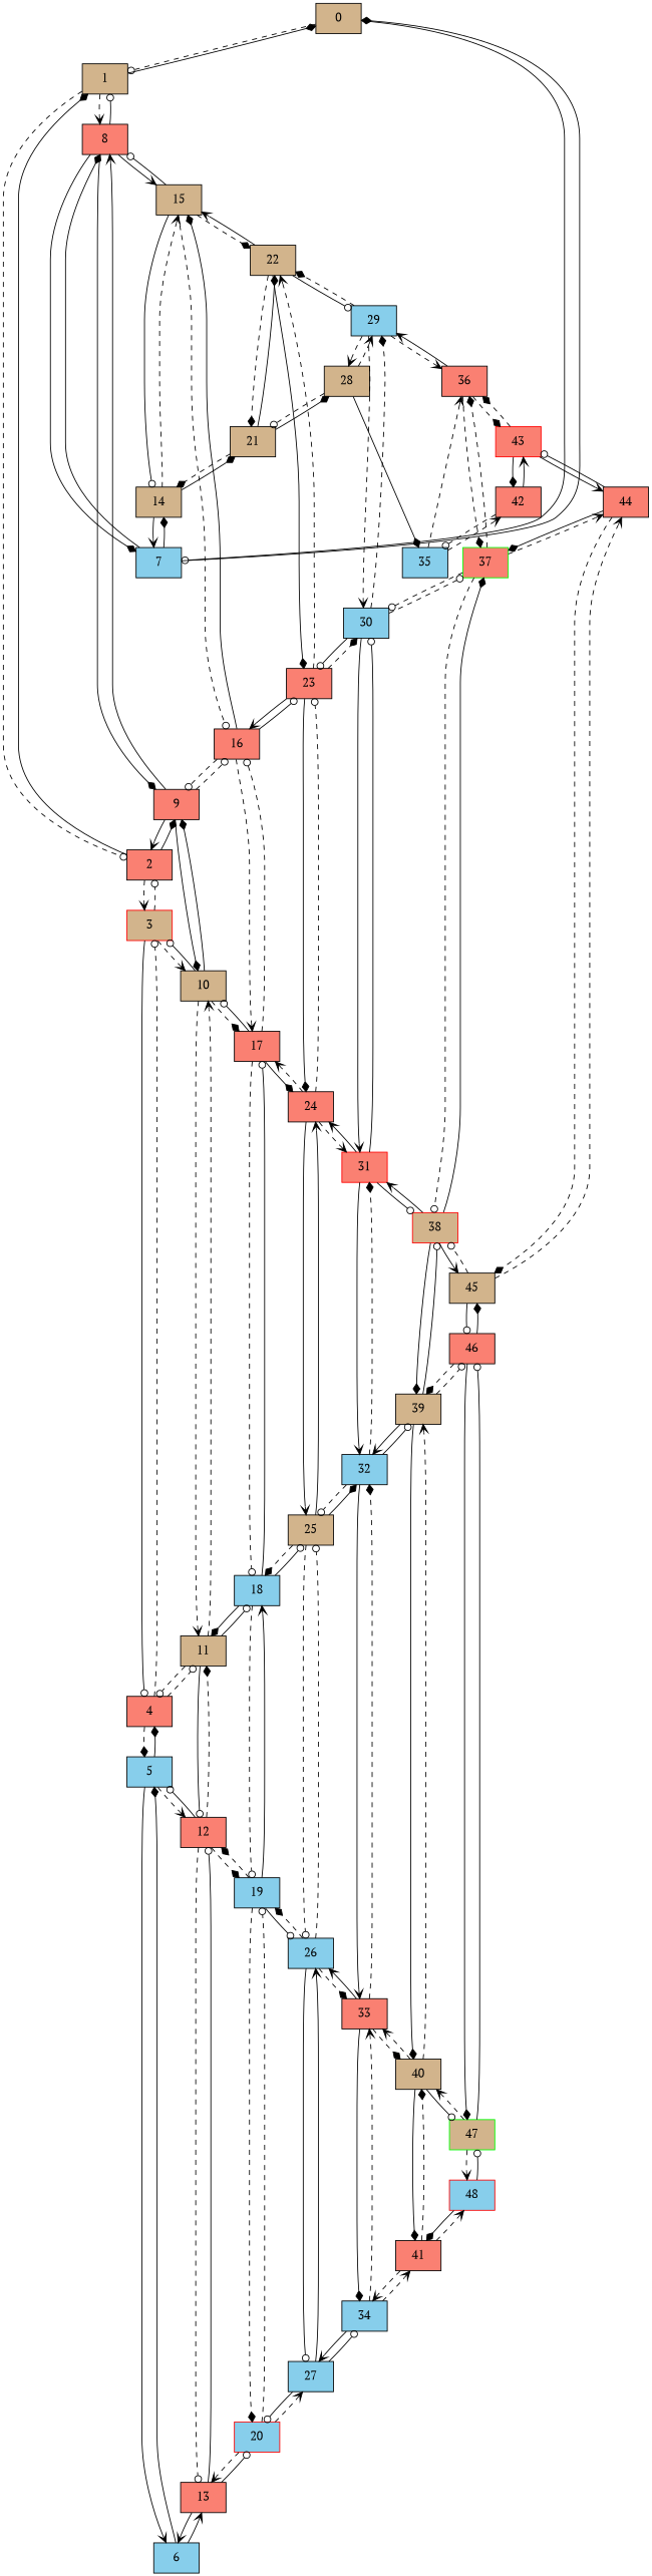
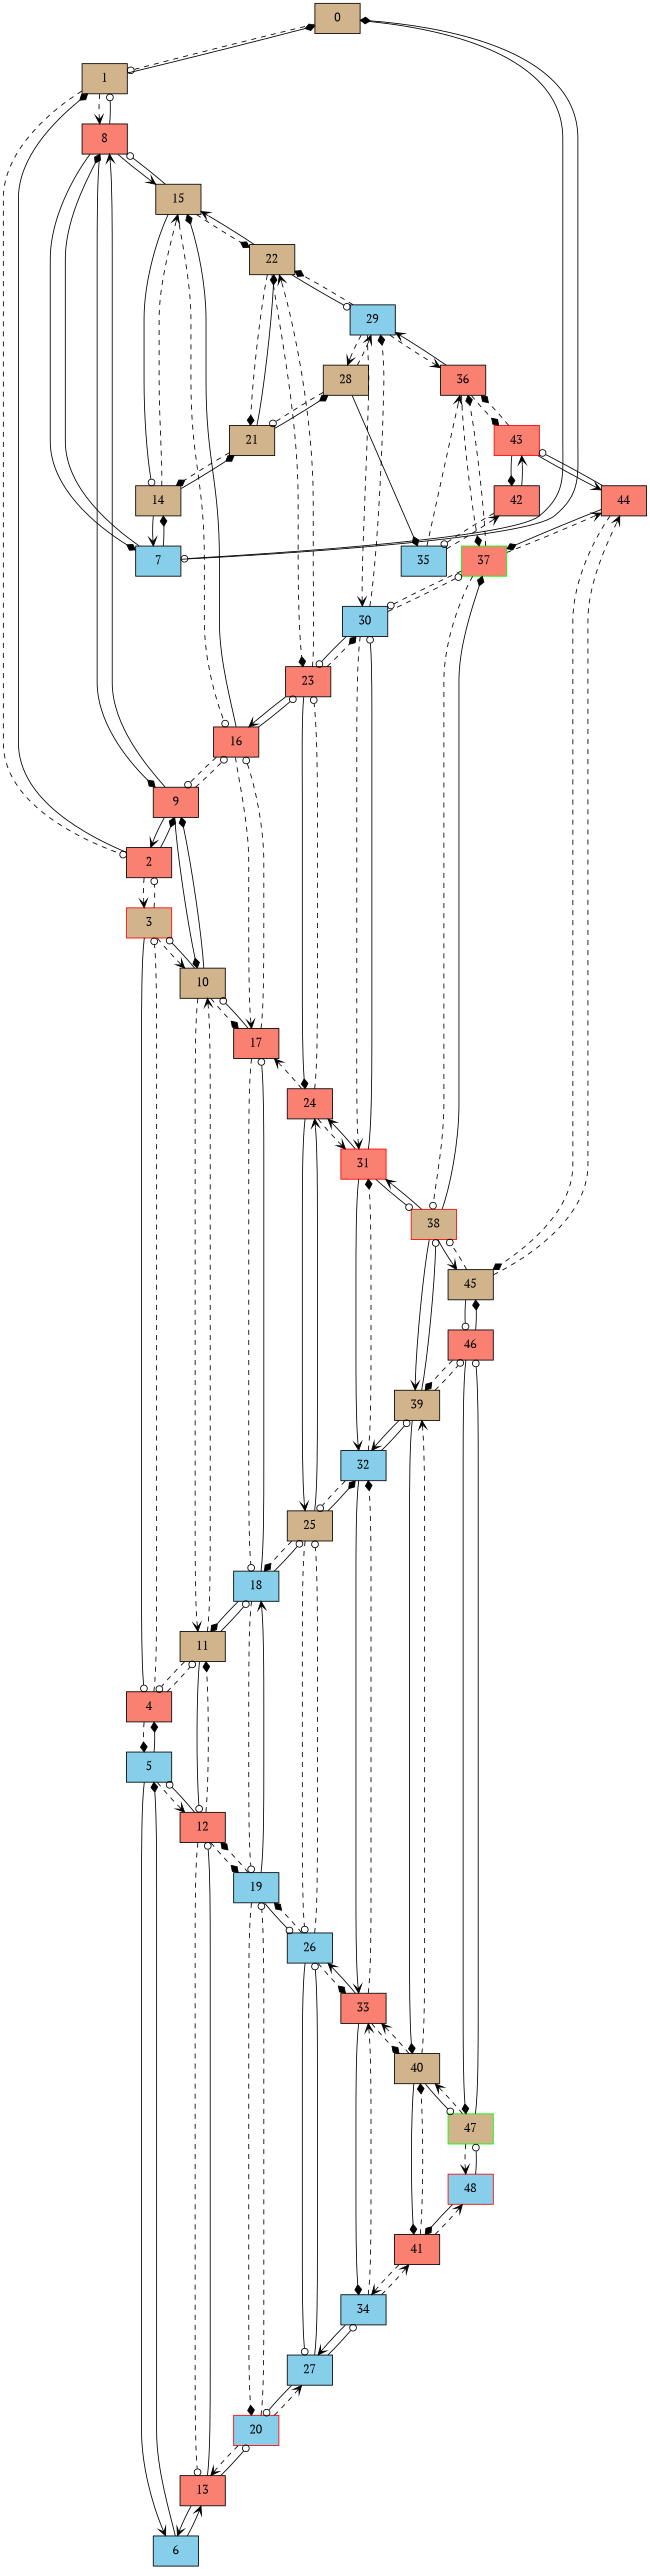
  digraph {
    fontname="PT Serif"
    node [fillcolor=salmon fontname="PT Serif" shape=box style=filled]
    edge [arrowhead=odot fontname="PT Serif" style=solid]
    0 [fillcolor=tan]
    1 [fillcolor=tan]
    7 [fillcolor=skyblue]
    2
    8
    14 [fillcolor=tan]
    3 [color=red fillcolor=tan]
    9
    15 [fillcolor=tan]
    4
    10 [fillcolor=tan]
    16
    5 [fillcolor=skyblue]
    11 [fillcolor=tan]
    17
    6 [fillcolor=skyblue]
    12
    18 [fillcolor=skyblue]
    13
    19 [fillcolor=skyblue]
    20 [color=red fillcolor=skyblue]
    21 [fillcolor=tan]
    22 [fillcolor=tan]
    23
    24
    25 [fillcolor=tan]
    26 [fillcolor=skyblue]
    27 [fillcolor=skyblue]
    28 [fillcolor=tan]
    29 [fillcolor=skyblue]
    30 [fillcolor=skyblue]
    31 [color=red]
    32 [fillcolor=skyblue]
    33
    34 [fillcolor=skyblue]
    35 [fillcolor=skyblue]
    36
    37 [color=green]
    38 [color=red fillcolor=tan]
    39 [fillcolor=tan]
    40 [fillcolor=tan]
    41
    42
    43 [color=red]
    44
    45 [fillcolor=tan]
    46
    47 [color=green fillcolor=tan]
    48 [color=red fillcolor=skyblue]
    0 -> 1 [style=dashed]
    0 -> 7
    1 -> 0 [arrowhead=diamond]
    1 -> 2 [style=dashed]
    1 -> 8 [arrowhead=vee style=dashed]
    7 -> 0 [arrowhead=diamond]
    7 -> 8 [arrowhead=diamond]
    7 -> 14 [arrowhead=diamond]
    2 -> 1 [arrowhead=diamond]
    2 -> 3 [arrowhead=vee style=dashed]
    2 -> 9 [arrowhead=diamond]
    8 -> 1
    8 -> 7 [arrowhead=diamond]
    8 -> 9 [arrowhead=diamond]
    8 -> 15 [arrowhead=vee]
    14 -> 7 [arrowhead=vee]
    14 -> 15 [arrowhead=vee style=dashed]
    14 -> 21 [arrowhead=diamond]
    3 -> 2 [style=dashed]
    3 -> 4
    3 -> 10 [arrowhead=vee style=dashed]
    9 -> 2 [arrowhead=vee]
    9 -> 8 [arrowhead=vee]
    9 -> 10 [arrowhead=diamond]
    9 -> 16 [style=dashed]
    15 -> 8
    15 -> 14
    15 -> 16 [style=dashed]
    15 -> 22 [arrowhead=diamond style=dashed]
    4 -> 3 [style=dashed]
    4 -> 5 [arrowhead=diamond style=dashed]
    4 -> 11 [style=dashed]
    10 -> 3
    10 -> 9 [arrowhead=diamond]
    10 -> 11 [arrowhead=vee style=dashed]
    10 -> 17 [arrowhead=diamond style=dashed]
    16 -> 9 [style=dashed]
    16 -> 15 [arrowhead=diamond]
    16 -> 17 [arrowhead=vee style=dashed]
    16 -> 23
    5 -> 4 [arrowhead=diamond]
    5 -> 6 [arrowhead=vee]
    5 -> 12 [arrowhead=vee style=dashed]
    11 -> 4 [style=dashed]
    11 -> 10 [arrowhead=vee style=dashed]
    11 -> 12
    11 -> 18
    17 -> 10
    17 -> 16 [style=dashed]
    17 -> 18 [style=dashed]
-   17 -> 24 [arrowhead=diamond]
    6 -> 5 [arrowhead=diamond]
    6 -> 13 [arrowhead=vee]
    12 -> 5
    12 -> 11 [arrowhead=diamond style=dashed]
    12 -> 13 [style=dashed]
    12 -> 19 [arrowhead=diamond style=dashed]
    18 -> 11 [arrowhead=diamond]
    18 -> 17
    18 -> 19 [style=dashed]
    18 -> 25
    13 -> 6 [arrowhead=vee]
    13 -> 12
    13 -> 20
    19 -> 12 [arrowhead=diamond style=dashed]
    19 -> 18 [arrowhead=vee]
    19 -> 20 [arrowhead=diamond style=dashed]
    19 -> 26
    20 -> 13 [arrowhead=vee style=dashed]
    20 -> 19 [style=dashed]
    20 -> 27 [arrowhead=vee style=dashed]
    21 -> 14 [arrowhead=diamond style=dashed]
    21 -> 22 [arrowhead=diamond]
    21 -> 28 [arrowhead=diamond]
    22 -> 15 [arrowhead=vee]
    22 -> 21 [arrowhead=diamond style=dashed]
-   22 -> 23 [arrowhead=diamond]
+   22 -> 23 [arrowhead=diamond style=dashed]
    22 -> 29
    23 -> 16 [arrowhead=vee]
    23 -> 22 [arrowhead=vee style=dashed]
    23 -> 24 [arrowhead=diamond]
    23 -> 30 [arrowhead=diamond style=dashed]
    24 -> 17 [arrowhead=vee style=dashed]
    24 -> 23 [style=dashed]
    24 -> 25 [arrowhead=vee]
    24 -> 31 [arrowhead=vee style=dashed]
    25 -> 18 [arrowhead=diamond style=dashed]
    25 -> 24 [arrowhead=vee]
    25 -> 26 [style=dashed]
    25 -> 32 [arrowhead=diamond]
    26 -> 19 [arrowhead=diamond style=dashed]
    26 -> 25 [style=dashed]
    26 -> 27
    26 -> 33 [arrowhead=diamond style=dashed]
    27 -> 20
-   27 -> 26 [arrowhead=vee]
+   27 -> 26
    27 -> 34
    28 -> 21 [style=dashed]
    28 -> 29 [arrowhead=vee style=dashed]
    28 -> 35 [arrowhead=diamond]
    29 -> 22 [arrowhead=diamond style=dashed]
    29 -> 28 [arrowhead=vee style=dashed]
    29 -> 30 [arrowhead=vee style=dashed]
    29 -> 36 [arrowhead=vee style=dashed]
    30 -> 23
    30 -> 29 [arrowhead=diamond style=dashed]
-   30 -> 31 [arrowhead=vee]
+   30 -> 31 [arrowhead=vee style=dashed]
    30 -> 37 [style=dashed]
    31 -> 24 [arrowhead=vee]
    31 -> 30
    31 -> 32 [arrowhead=vee]
    31 -> 38
    32 -> 25 [style=dashed]
    32 -> 31 [arrowhead=diamond style=dashed]
    32 -> 33 [arrowhead=vee]
    32 -> 39
    33 -> 26 [arrowhead=vee]
    33 -> 32 [arrowhead=diamond style=dashed]
    33 -> 34 [arrowhead=diamond]
    33 -> 40 [arrowhead=diamond style=dashed]
    34 -> 27 [arrowhead=vee]
    34 -> 33 [arrowhead=vee style=dashed]
    34 -> 41 [arrowhead=vee style=dashed]
    35 -> 36 [arrowhead=vee style=dashed]
    35 -> 42 [arrowhead=vee style=dashed]
    36 -> 29 [arrowhead=vee]
    36 -> 37 [arrowhead=diamond style=dashed]
    36 -> 43 [arrowhead=diamond style=dashed]
    37 -> 30 [style=dashed]
    37 -> 36 [arrowhead=diamond style=dashed]
    37 -> 38 [style=dashed]
    37 -> 44 [arrowhead=vee style=dashed]
    38 -> 31 [arrowhead=vee]
    38 -> 37 [arrowhead=diamond]
-   38 -> 39 [arrowhead=diamond]
+   38 -> 39 [arrowhead=vee]
    38 -> 45 [arrowhead=vee]
    39 -> 32 [arrowhead=vee]
    39 -> 38
    39 -> 40 [arrowhead=diamond]
    39 -> 46 [style=dashed]
    40 -> 33 [arrowhead=vee style=dashed]
    40 -> 39 [arrowhead=vee style=dashed]
    40 -> 41 [arrowhead=diamond]
    40 -> 47
    41 -> 34 [arrowhead=vee style=dashed]
    41 -> 40 [arrowhead=diamond style=dashed]
    41 -> 48 [arrowhead=vee style=dashed]
    42 -> 35 [style=dashed]
    42 -> 43 [arrowhead=vee]
    43 -> 36 [arrowhead=diamond style=dashed]
    43 -> 42 [arrowhead=diamond]
    43 -> 44 [arrowhead=vee]
    44 -> 37 [arrowhead=diamond]
    44 -> 43
    44 -> 45 [arrowhead=diamond style=dashed]
    45 -> 38 [style=dashed]
    45 -> 44 [arrowhead=vee style=dashed]
    45 -> 46
    46 -> 39 [arrowhead=diamond style=dashed]
    46 -> 45 [arrowhead=diamond]
    46 -> 47 [arrowhead=diamond]
    47 -> 40 [arrowhead=vee style=dashed]
    47 -> 46
    47 -> 48 [arrowhead=vee style=dashed]
    48 -> 41 [arrowhead=diamond]
    48 -> 47
  }
